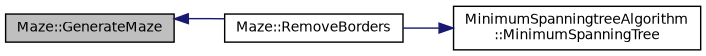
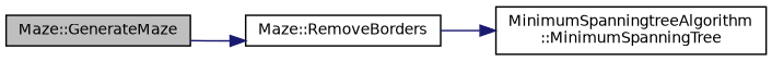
  digraph {
    rankdir=LR
    node [color=black fillcolor=white fontname=Helvetica fontsize=10 shape=record style=filled]
    edge [color=midnightblue fontname=Helvetica fontsize=10 labelfontname=Helvetica labelfontsize=10 style=solid]
    n1 [fillcolor=grey75 fontcolor=black height=0.2 label="Maze::GenerateMaze" width=0.4]
    n2 [height=0.2 label="Maze::RemoveBorders" width=0.4]
    n3 [height=0.2 label="MinimumSpanningtreeAlgorithm\l::MinimumSpanningTree" width=0.4]
-   n2 -> n1
+   n1 -> n2
    n2 -> n3
  }
